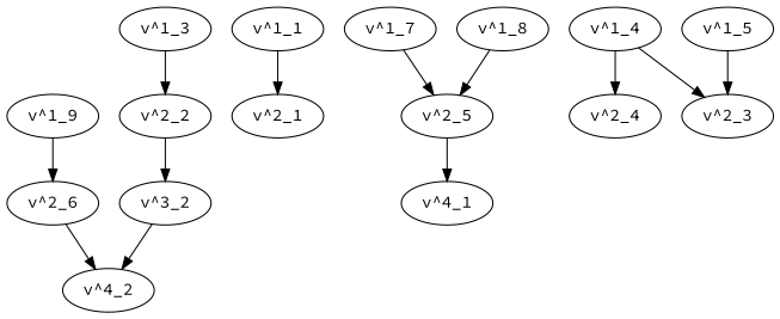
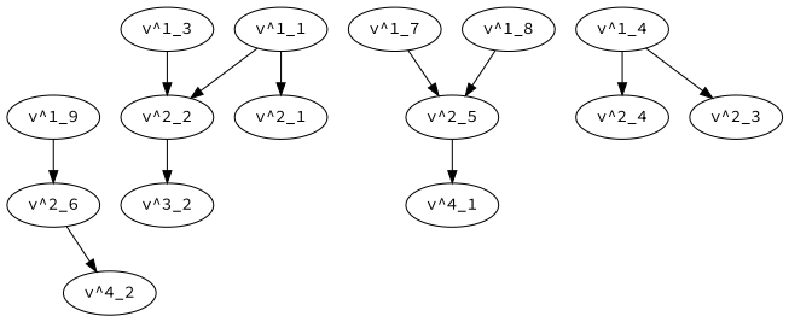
  digraph {
    fontname="Source Code Pro"
    node [fontname="Source Code Pro"]
    edge [fontname="Source Code Pro"]
    "v^3_2"
    "v^4_2"
    "v^2_5"
    "v^4_1"
    "v^2_2"
    "v^1_7"
    "v^2_6"
    "v^1_4"
    "v^2_4"
    "v^2_3"
    "v^1_1"
    "v^2_1"
    "v^1_3"
    "v^1_9"
    "v^1_8"
-   "v^1_5"
-   "v^3_2" -> "v^4_2"
    "v^2_5" -> "v^4_1"
    "v^2_2" -> "v^3_2"
    "v^1_7" -> "v^2_5"
    "v^2_6" -> "v^4_2"
    "v^1_4" -> "v^2_4"
    "v^1_4" -> "v^2_3"
+   "v^1_1" -> "v^2_2"
    "v^1_1" -> "v^2_1"
    "v^1_3" -> "v^2_2"
    "v^1_9" -> "v^2_6"
    "v^1_8" -> "v^2_5"
-   "v^1_5" -> "v^2_3"
  }
